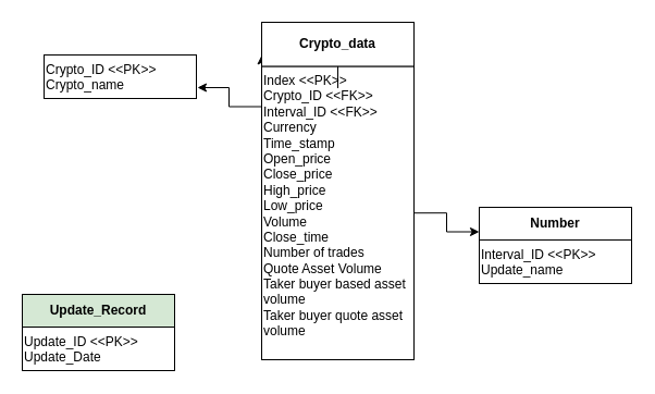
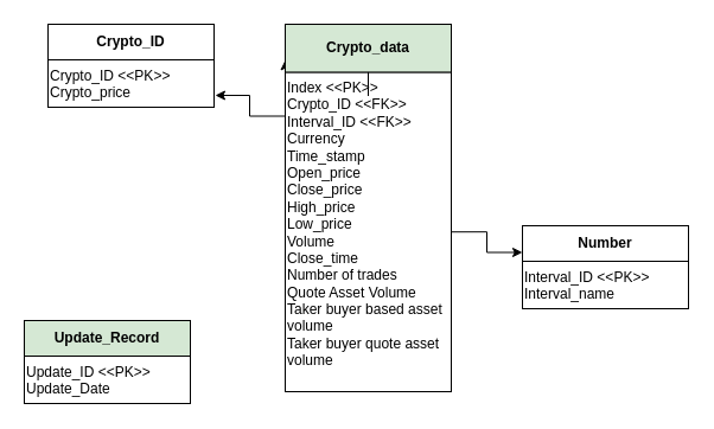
  <mxCell id="0" />
  <mxCell id="1" parent="0" />
  <mxCell id="2" value="" style="group;movable=1;resizable=1;rotatable=1;deletable=1;editable=1;locked=0;connectable=1;" parent="1" vertex="1" connectable="0"><mxGeometry x="40" y="20" width="140" height="70" as="geometry" /></mxCell>
- <mxCell id="3" value="&lt;div&gt;Crypto_ID &amp;lt;&amp;lt;PK&amp;gt;&amp;gt;&lt;/div&gt;&lt;div&gt;Crypto_name&lt;/div&gt;" style="whiteSpace=wrap;html=1;verticalAlign=top;align=left;movable=1;resizable=1;rotatable=1;deletable=1;editable=1;locked=0;connectable=1;" parent="2" vertex="1"><mxGeometry y="30" width="140" height="40" as="geometry" /></mxCell>
+ <mxCell id="3" value="&lt;div&gt;Crypto_ID &amp;lt;&amp;lt;PK&amp;gt;&amp;gt;&lt;/div&gt;&lt;div&gt;Crypto_price&lt;/div&gt;" style="whiteSpace=wrap;html=1;verticalAlign=top;align=left;movable=1;resizable=1;rotatable=1;deletable=1;editable=1;locked=0;connectable=1;" parent="2" vertex="1"><mxGeometry y="30" width="140" height="40" as="geometry" /></mxCell>
+ <mxCell id="4" value="&lt;b&gt;Crypto_ID&lt;/b&gt;" style="rounded=0;whiteSpace=wrap;html=1;movable=1;resizable=1;rotatable=1;deletable=1;editable=1;locked=0;connectable=1;" parent="2" vertex="1"><mxGeometry width="140" height="30" as="geometry" /></mxCell>
  <mxCell id="5" style="edgeStyle=orthogonalEdgeStyle;rounded=0;orthogonalLoop=1;jettySize=auto;html=1;exitX=0.5;exitY=1;exitDx=0;exitDy=0;" parent="2" source="3" target="3" edge="1"><mxGeometry relative="1" as="geometry" /></mxCell>
  <mxCell id="6" value="" style="group;movable=1;resizable=1;rotatable=1;deletable=1;editable=1;locked=0;connectable=1;" parent="1" vertex="1" connectable="0"><mxGeometry x="240" y="20" width="140" height="310" as="geometry" /></mxCell>
  <mxCell id="7" style="edgeStyle=orthogonalEdgeStyle;rounded=0;orthogonalLoop=1;jettySize=auto;html=1;exitX=0;exitY=0;exitDx=0;exitDy=0;entryX=0;entryY=0.75;entryDx=0;entryDy=0;" parent="6" source="8" target="10" edge="1"><mxGeometry relative="1" as="geometry" /></mxCell>
  <mxCell id="8" value="&lt;div&gt;Index&amp;nbsp;&amp;lt;&amp;lt;PK&amp;gt;&amp;gt; &lt;br&gt;&lt;/div&gt;&lt;div&gt;Crypto_ID &amp;lt;&amp;lt;FK&amp;gt;&amp;gt;&lt;/div&gt;&lt;div&gt;Interval_ID &amp;lt;&amp;lt;FK&amp;gt;&amp;gt;&lt;/div&gt;&lt;div&gt;Currency&lt;/div&gt;&lt;div&gt;Time_stamp &lt;br&gt;&lt;/div&gt;&lt;div&gt;Open_price&lt;/div&gt;&lt;div&gt;Close_price&lt;/div&gt;&lt;div&gt;High_price&lt;/div&gt;&lt;div&gt;Low_price&lt;/div&gt;&lt;div&gt;Volume&lt;/div&gt;&lt;div&gt;Close_time&lt;/div&gt;&lt;div&gt;Number of trades&lt;/div&gt;&lt;div&gt;Quote Asset Volume&lt;/div&gt;&lt;div&gt;Taker buyer based asset volume&lt;/div&gt;&lt;div&gt;Taker buyer quote asset volume&lt;/div&gt;&lt;div&gt;&lt;br&gt;&lt;/div&gt;" style="whiteSpace=wrap;html=1;verticalAlign=top;align=left;movable=1;resizable=1;rotatable=1;deletable=1;editable=1;locked=0;connectable=1;" parent="6" vertex="1"><mxGeometry y="40.435" width="140" height="269.565" as="geometry" /></mxCell>
  <mxCell id="9" value="" style="edgeStyle=orthogonalEdgeStyle;rounded=0;orthogonalLoop=1;jettySize=auto;html=1;" parent="6" source="10" target="8" edge="1"><mxGeometry relative="1" as="geometry" /></mxCell>
- <mxCell id="10" value="&lt;b&gt;Crypto_data&lt;/b&gt;" style="rounded=0;whiteSpace=wrap;html=1;movable=1;resizable=1;rotatable=1;deletable=1;editable=1;locked=0;connectable=1;" parent="6" vertex="1"><mxGeometry width="140" height="40.435" as="geometry" /></mxCell>
+ <mxCell id="10" value="&lt;b&gt;Crypto_data&lt;/b&gt;" style="rounded=0;whiteSpace=wrap;html=1;movable=1;resizable=1;rotatable=1;deletable=1;editable=1;locked=0;connectable=1;fillColor=#d5e8d4;" parent="6" vertex="1"><mxGeometry width="140" height="40.435" as="geometry" /></mxCell>
  <mxCell id="11" style="edgeStyle=orthogonalEdgeStyle;rounded=0;orthogonalLoop=1;jettySize=auto;html=1;exitX=0.5;exitY=1;exitDx=0;exitDy=0;" parent="6" source="8" target="8" edge="1"><mxGeometry relative="1" as="geometry" /></mxCell>
  <mxCell id="12" value="" style="group;movable=1;resizable=1;rotatable=1;deletable=1;editable=1;locked=0;connectable=1;" parent="1" vertex="1" connectable="0"><mxGeometry x="440" y="190" width="140" height="70" as="geometry" /></mxCell>
- <mxCell id="13" value="&lt;div&gt;Interval_ID &amp;lt;&amp;lt;PK&amp;gt;&amp;gt;&lt;/div&gt;&lt;div&gt;Update_name&lt;/div&gt;" style="whiteSpace=wrap;html=1;verticalAlign=top;align=left;movable=1;resizable=1;rotatable=1;deletable=1;editable=1;locked=0;connectable=1;" parent="12" vertex="1"><mxGeometry y="30" width="140" height="40" as="geometry" /></mxCell>
+ <mxCell id="13" value="&lt;div&gt;Interval_ID &amp;lt;&amp;lt;PK&amp;gt;&amp;gt;&lt;/div&gt;&lt;div&gt;Interval_name&lt;/div&gt;" style="whiteSpace=wrap;html=1;verticalAlign=top;align=left;movable=1;resizable=1;rotatable=1;deletable=1;editable=1;locked=0;connectable=1;" parent="12" vertex="1"><mxGeometry y="30" width="140" height="40" as="geometry" /></mxCell>
  <mxCell id="14" value="&lt;b&gt;Number&lt;/b&gt;" style="rounded=0;whiteSpace=wrap;html=1;movable=1;resizable=1;rotatable=1;deletable=1;editable=1;locked=0;connectable=1;" parent="12" vertex="1"><mxGeometry width="140" height="30" as="geometry" /></mxCell>
  <mxCell id="15" style="edgeStyle=orthogonalEdgeStyle;rounded=0;orthogonalLoop=1;jettySize=auto;html=1;exitX=0.5;exitY=1;exitDx=0;exitDy=0;" parent="12" source="13" target="13" edge="1"><mxGeometry relative="1" as="geometry" /></mxCell>
  <mxCell id="16" style="edgeStyle=orthogonalEdgeStyle;rounded=0;orthogonalLoop=1;jettySize=auto;html=1;exitX=0;exitY=0.25;exitDx=0;exitDy=0;entryX=1.007;entryY=0.857;entryDx=0;entryDy=0;entryPerimeter=0;" parent="1" source="6" target="2" edge="1"><mxGeometry relative="1" as="geometry" /></mxCell>
  <mxCell id="17" style="edgeStyle=orthogonalEdgeStyle;rounded=0;orthogonalLoop=1;jettySize=auto;html=1;exitX=1;exitY=0.5;exitDx=0;exitDy=0;entryX=0;entryY=0.75;entryDx=0;entryDy=0;" parent="1" source="8" target="14" edge="1"><mxGeometry relative="1" as="geometry" /></mxCell>
  <mxCell id="18" value="" style="group;movable=1;resizable=1;rotatable=1;deletable=1;editable=1;locked=0;connectable=1;" vertex="1" connectable="0" parent="1"><mxGeometry x="20" y="270" width="140" height="70" as="geometry" /></mxCell>
  <mxCell id="19" value="&lt;div&gt;Update_ID &amp;lt;&amp;lt;PK&amp;gt;&amp;gt;&lt;/div&gt;&lt;div&gt;Update_Date&lt;/div&gt;" style="whiteSpace=wrap;html=1;verticalAlign=top;align=left;movable=1;resizable=1;rotatable=1;deletable=1;editable=1;locked=0;connectable=1;" vertex="1" parent="18"><mxGeometry y="30" width="140" height="40" as="geometry" /></mxCell>
  <mxCell id="20" value="&lt;b&gt;Update_Record&lt;/b&gt;" style="rounded=0;whiteSpace=wrap;html=1;movable=1;resizable=1;rotatable=1;deletable=1;editable=1;locked=0;connectable=1;fillColor=#d5e8d4;" vertex="1" parent="18"><mxGeometry width="140" height="30" as="geometry" /></mxCell>
  <mxCell id="21" style="edgeStyle=orthogonalEdgeStyle;rounded=0;orthogonalLoop=1;jettySize=auto;html=1;exitX=0.5;exitY=1;exitDx=0;exitDy=0;" edge="1" parent="18" source="19" target="19"><mxGeometry relative="1" as="geometry" /></mxCell>
